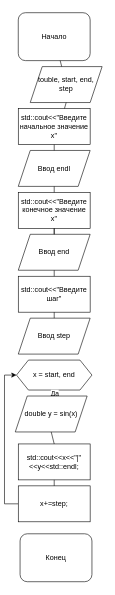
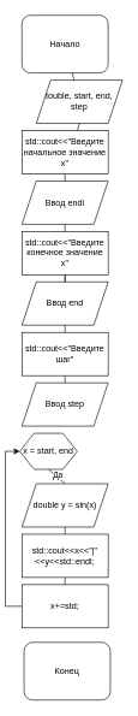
  <mxCell id="0" />
  <mxCell id="1" parent="0" />
  <mxCell id="2" value="Начало" style="whiteSpace=wrap;html=1;rounded=1;" vertex="1" parent="1"><mxGeometry x="23" y="20" width="120" height="80" as="geometry" /></mxCell>
  <mxCell id="3" value="Конец" style="whiteSpace=wrap;html=1;rounded=1;" vertex="1" parent="1"><mxGeometry x="26" y="890" width="120" height="80" as="geometry" /></mxCell>
  <mxCell id="4" value="touble, start, end, step" style="shape=parallelogram;perimeter=parallelogramPerimeter;whiteSpace=wrap;html=1;fixedSize=1;" vertex="1" parent="1"><mxGeometry x="43" y="110" width="120" height="60" as="geometry" /></mxCell>
  <mxCell id="5" value="" style="endArrow=none;html=1;rounded=0;" edge="1" parent="1" source="2" target="4"><mxGeometry width="50" height="50" relative="1" as="geometry"><mxPoint x="83" y="150" as="sourcePoint" /><mxPoint x="83" y="140" as="targetPoint" /></mxGeometry></mxCell>
  <mxCell id="6" value="" style="endArrow=none;html=1;rounded=0;entryX=0.5;entryY=1;entryDx=0;entryDy=0;" edge="1" parent="1" target="4"><mxGeometry width="50" height="50" relative="1" as="geometry"><mxPoint x="83" y="240" as="sourcePoint" /><mxPoint x="129" y="200" as="targetPoint" /></mxGeometry></mxCell>
  <mxCell id="7" value="Ввод endl" style="shape=parallelogram;perimeter=parallelogramPerimeter;whiteSpace=wrap;html=1;fixedSize=1;" vertex="1" parent="1"><mxGeometry x="23" y="250" width="120" height="60" as="geometry" /></mxCell>
  <mxCell id="8" value="" style="endArrow=none;html=1;rounded=0;entryX=0.5;entryY=1;entryDx=0;entryDy=0;exitX=0.5;exitY=0;exitDx=0;exitDy=0;" edge="1" parent="1" source="7" target="11"><mxGeometry width="50" height="50" relative="1" as="geometry"><mxPoint x="79" y="340" as="sourcePoint" /><mxPoint x="83" y="300" as="targetPoint" /></mxGeometry></mxCell>
  <mxCell id="9" value="" style="endArrow=none;html=1;rounded=0;exitX=0.5;exitY=0;exitDx=0;exitDy=0;entryX=0.5;entryY=1;entryDx=0;entryDy=0;" edge="1" parent="1" target="7"><mxGeometry width="50" height="50" relative="1" as="geometry"><mxPoint x="83" y="430" as="sourcePoint" /><mxPoint x="119" y="410" as="targetPoint" /></mxGeometry></mxCell>
  <mxCell id="10" value="Ввод end" style="shape=parallelogram;perimeter=parallelogramPerimeter;whiteSpace=wrap;html=1;fixedSize=1;" vertex="1" parent="1"><mxGeometry x="23" y="390" width="120" height="60" as="geometry" /></mxCell>
  <mxCell id="11" value="std::cout&amp;lt;&amp;lt;&quot;Введите начальное значение х&quot;" style="rounded=0;whiteSpace=wrap;html=1;" vertex="1" parent="1"><mxGeometry x="23" y="180" width="120" height="60" as="geometry" /></mxCell>
  <mxCell id="12" value="std::cout&amp;lt;&amp;lt;&quot;Введите конечное значение х&quot;" style="rounded=0;whiteSpace=wrap;html=1;" vertex="1" parent="1"><mxGeometry x="23" y="320" width="120" height="60" as="geometry" /></mxCell>
  <mxCell id="13" value="" style="endArrow=none;html=1;rounded=0;exitX=0.5;exitY=0;exitDx=0;exitDy=0;entryX=0.5;entryY=1;entryDx=0;entryDy=0;" edge="1" parent="1" source="10" target="12"><mxGeometry width="50" height="50" relative="1" as="geometry"><mxPoint x="-51" y="530" as="sourcePoint" /><mxPoint x="-1" y="480" as="targetPoint" /></mxGeometry></mxCell>
  <mxCell id="14" value="std::cout&amp;lt;&amp;lt;&quot;Введите шаг&quot;" style="rounded=0;whiteSpace=wrap;html=1;" vertex="1" parent="1"><mxGeometry x="23" y="460" width="120" height="60" as="geometry" /></mxCell>
  <mxCell id="15" value="Ввод step" style="shape=parallelogram;perimeter=parallelogramPerimeter;whiteSpace=wrap;html=1;fixedSize=1;" vertex="1" parent="1"><mxGeometry x="23" y="530" width="120" height="60" as="geometry" /></mxCell>
  <mxCell id="16" value="" style="endArrow=none;html=1;rounded=0;exitX=0.5;exitY=0;exitDx=0;exitDy=0;entryX=0.5;entryY=1;entryDx=0;entryDy=0;" edge="1" parent="1" source="14" target="10"><mxGeometry width="50" height="50" relative="1" as="geometry"><mxPoint x="-41" y="650" as="sourcePoint" /><mxPoint x="9" y="600" as="targetPoint" /></mxGeometry></mxCell>
- <mxCell id="17" value="x = start, end" style="shape=hexagon;perimeter=hexagonPerimeter2;whiteSpace=wrap;html=1;fixedSize=1;" vertex="1" parent="1"><mxGeometry x="20" y="600" width="126" height="50" as="geometry" /></mxCell>
+ <mxCell id="17" value="x = start, end" style="shape=hexagon;perimeter=hexagonPerimeter2;whiteSpace=wrap;html=1;fixedSize=1;" vertex="1" parent="1"><mxGeometry x="20" y="600" width="80" height="50" as="geometry" /></mxCell>
  <mxCell id="18" value="std::cout&amp;lt;&amp;lt;x&amp;lt;&amp;lt;&quot;|&quot;&amp;lt;&amp;lt;y&amp;lt;&amp;lt;std::endl;" style="rounded=0;whiteSpace=wrap;html=1;" vertex="1" parent="1"><mxGeometry x="23" y="740" width="120" height="60" as="geometry" /></mxCell>
  <mxCell id="19" value="" style="endArrow=none;html=1;rounded=0;entryX=0.5;entryY=1;entryDx=0;entryDy=0;exitX=0.5;exitY=0;exitDx=0;exitDy=0;exitPerimeter=0;" edge="1" parent="1" source="25" target="17"><mxGeometry width="50" height="50" relative="1" as="geometry"><mxPoint x="59" y="720" as="sourcePoint" /><mxPoint x="-111" y="570" as="targetPoint" /></mxGeometry></mxCell>
  <mxCell id="20" value="Да" style="edgeLabel;html=1;align=center;verticalAlign=middle;resizable=0;points=[];" vertex="1" connectable="0" parent="19"><mxGeometry x="0.066" y="-3" relative="1" as="geometry"><mxPoint as="offset" /></mxGeometry></mxCell>
  <mxCell id="21" style="edgeStyle=orthogonalEdgeStyle;rounded=0;orthogonalLoop=1;jettySize=auto;html=1;exitX=0;exitY=0.5;exitDx=0;exitDy=0;entryX=0;entryY=0.5;entryDx=0;entryDy=0;" edge="1" parent="1" source="22" target="17"><mxGeometry relative="1" as="geometry" /></mxCell>
- <mxCell id="22" value="x+=step;" style="rounded=0;whiteSpace=wrap;html=1;" vertex="1" parent="1"><mxGeometry x="23" y="810" width="120" height="60" as="geometry" /></mxCell>
+ <mxCell id="22" value="x+=std;" style="rounded=0;whiteSpace=wrap;html=1;" vertex="1" parent="1"><mxGeometry x="23" y="810" width="120" height="60" as="geometry" /></mxCell>
  <mxCell id="23" value="" style="endArrow=none;html=1;rounded=0;entryX=0.5;entryY=1;entryDx=0;entryDy=0;exitX=0.5;exitY=0;exitDx=0;exitDy=0;" edge="1" parent="1" source="22" target="18"><mxGeometry width="50" height="50" relative="1" as="geometry"><mxPoint x="-221" y="700" as="sourcePoint" /><mxPoint x="-171" y="650" as="targetPoint" /></mxGeometry></mxCell>
  <mxCell id="24" value="" style="endArrow=none;html=1;rounded=0;entryX=0.5;entryY=1;entryDx=0;entryDy=0;exitX=0.5;exitY=0;exitDx=0;exitDy=0;" edge="1" parent="1" source="15" target="14"><mxGeometry width="50" height="50" relative="1" as="geometry"><mxPoint x="-81" y="510" as="sourcePoint" /><mxPoint x="-31" y="460" as="targetPoint" /></mxGeometry></mxCell>
- <mxCell id="25" value="double y = sin(x)" style="shape=parallelogram;perimeter=parallelogramPerimeter;whiteSpace=wrap;html=1;fixedSize=1;" vertex="1" parent="1"><mxGeometry x="18" y="660" width="120" height="60" as="geometry" /></mxCell>
+ <mxCell id="25" value="double y = sin(x)" style="shape=parallelogram;perimeter=parallelogramPerimeter;whiteSpace=wrap;html=1;fixedSize=1;" vertex="1" parent="1"><mxGeometry x="23" y="670" width="120" height="60" as="geometry" /></mxCell>
  <mxCell id="26" value="" style="endArrow=none;html=1;rounded=0;entryX=0.5;entryY=1;entryDx=0;entryDy=0;exitX=0.5;exitY=0;exitDx=0;exitDy=0;" edge="1" parent="1" source="18" target="25"><mxGeometry width="50" height="50" relative="1" as="geometry"><mxPoint x="-131" y="750" as="sourcePoint" /><mxPoint x="-81" y="700" as="targetPoint" /></mxGeometry></mxCell>
